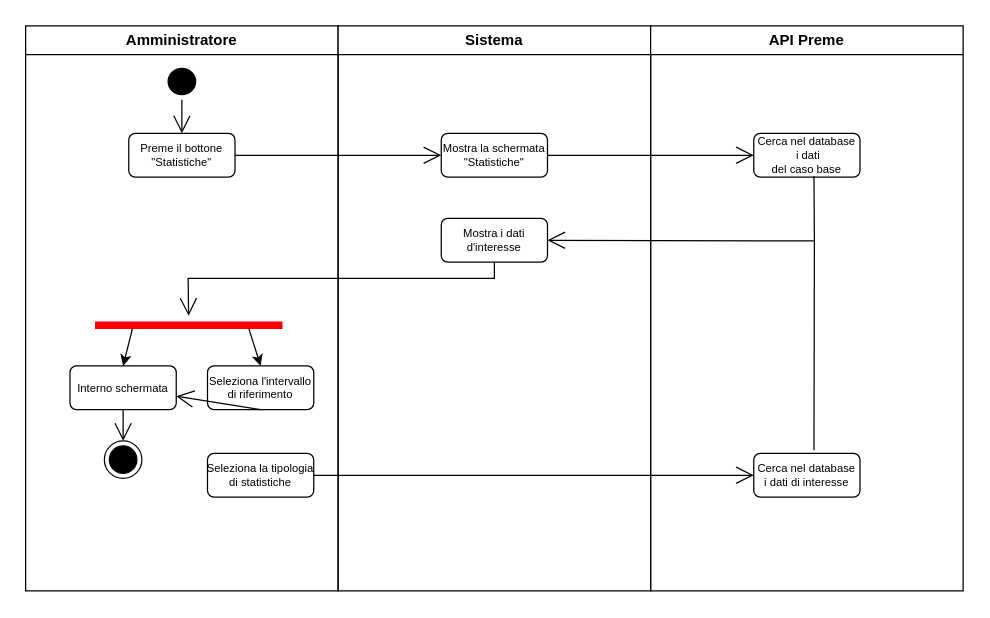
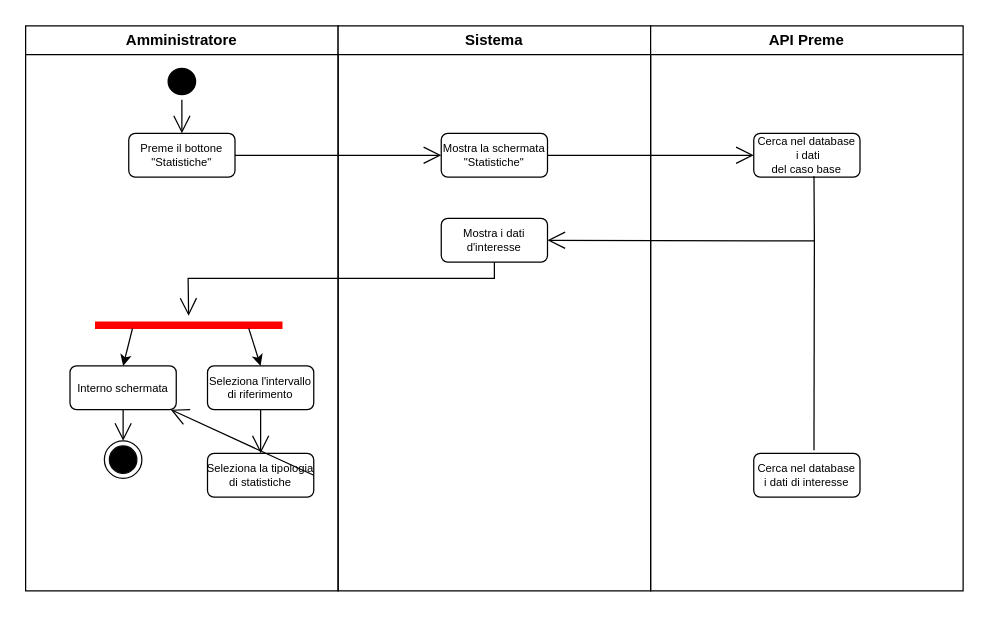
  <mxCell id="0" />
  <mxCell id="1" parent="0" />
  <mxCell id="2" value="Amministratore" style="swimlane;whiteSpace=wrap" parent="1" vertex="1"><mxGeometry x="20" y="20" width="250" height="452" as="geometry" /></mxCell>
  <mxCell id="3" value="" style="ellipse;shape=startState;fillColor=#000000;strokeColor=#000000;" parent="2" vertex="1"><mxGeometry x="110" y="30" width="30" height="29" as="geometry" /></mxCell>
  <mxCell id="4" value="Preme il bottone &#10;&quot;Statistiche&quot;" style="strokeColor=#000000;fontSize=9;rounded=1;" parent="2" vertex="1"><mxGeometry x="82.5" y="86" width="85" height="35" as="geometry" /></mxCell>
  <mxCell id="5" value="Seleziona l'intervallo&#10;di riferimento" style="strokeColor=#000000;fontSize=9;rounded=1;" parent="2" vertex="1"><mxGeometry x="145.5" y="272" width="85" height="35" as="geometry" /></mxCell>
  <mxCell id="6" value="Seleziona la tipologia&#10;di statistiche" style="strokeColor=#000000;fontSize=9;rounded=1;" parent="2" vertex="1"><mxGeometry x="145.5" y="342" width="85" height="35" as="geometry" /></mxCell>
  <mxCell id="7" value="Interno schermata" style="strokeColor=#000000;fontSize=9;rounded=1;" parent="2" vertex="1"><mxGeometry x="35.5" y="272" width="85" height="35" as="geometry" /></mxCell>
  <mxCell id="8" value="" style="ellipse;shape=endState;fillColor=#000000;strokeColor=#080808;" parent="2" vertex="1"><mxGeometry x="63" y="332" width="30" height="30" as="geometry" /></mxCell>
  <mxCell id="9" value="" style="shape=line;strokeWidth=6;strokeColor=#ff0000;rotation=0;" parent="2" vertex="1"><mxGeometry x="55.5" y="232" width="150" height="15" as="geometry" /></mxCell>
  <mxCell id="10" value="" style="endArrow=classic;html=1;rounded=0;entryX=0.5;entryY=0;entryDx=0;entryDy=0;" parent="2" target="7" edge="1"><mxGeometry width="50" height="50" relative="1" as="geometry"><mxPoint x="85.5" y="242" as="sourcePoint" /><mxPoint x="93.5" y="272" as="targetPoint" /></mxGeometry></mxCell>
  <mxCell id="11" value="" style="endArrow=classic;html=1;rounded=0;exitX=0.82;exitY=0.667;exitDx=0;exitDy=0;entryX=0.5;entryY=0;entryDx=0;entryDy=0;exitPerimeter=0;" parent="2" source="9" target="5" edge="1"><mxGeometry width="50" height="50" relative="1" as="geometry"><mxPoint x="145.5" y="262" as="sourcePoint" /><mxPoint x="145.5" y="287" as="targetPoint" /></mxGeometry></mxCell>
  <mxCell id="12" value="" style="endArrow=open;endFill=1;endSize=12;html=1;rounded=0;exitX=0.5;exitY=1;exitDx=0;exitDy=0;entryX=0.5;entryY=0;entryDx=0;entryDy=0;" edge="1" parent="2" source="3" target="4"><mxGeometry width="160" relative="1" as="geometry"><mxPoint x="410" y="282" as="sourcePoint" /><mxPoint x="570" y="282" as="targetPoint" /></mxGeometry></mxCell>
- <mxCell id="13" value="" style="endArrow=open;endFill=1;endSize=12;html=1;rounded=0;exitX=0.5;exitY=1;exitDx=0;exitDy=0;" edge="1" parent="2" source="5" target="7"><mxGeometry width="160" relative="1" as="geometry"><mxPoint x="410" y="282" as="sourcePoint" /><mxPoint x="570" y="282" as="targetPoint" /></mxGeometry></mxCell>
+ <mxCell id="13" value="" style="endArrow=open;endFill=1;endSize=12;html=1;rounded=0;exitX=0.5;exitY=1;exitDx=0;exitDy=0;entryX=0.5;entryY=0;entryDx=0;entryDy=0;" edge="1" parent="2" source="5" target="6"><mxGeometry width="160" relative="1" as="geometry"><mxPoint x="410" y="282" as="sourcePoint" /><mxPoint x="570" y="282" as="targetPoint" /></mxGeometry></mxCell>
  <mxCell id="14" value="" style="endArrow=open;endFill=1;endSize=12;html=1;rounded=0;exitX=0.5;exitY=1;exitDx=0;exitDy=0;entryX=0.5;entryY=0;entryDx=0;entryDy=0;" edge="1" parent="2" source="7" target="8"><mxGeometry width="160" relative="1" as="geometry"><mxPoint x="410" y="282" as="sourcePoint" /><mxPoint x="570" y="282" as="targetPoint" /></mxGeometry></mxCell>
  <mxCell id="15" value="Sistema" style="swimlane;whiteSpace=wrap" parent="1" vertex="1"><mxGeometry x="270" y="20" width="250" height="452" as="geometry" /></mxCell>
  <mxCell id="16" value="Mostra la schermata&#10;&quot;Statistiche&quot;" style="strokeColor=#000000;fontSize=9;rounded=1;" parent="15" vertex="1"><mxGeometry x="82.5" y="86" width="85" height="35" as="geometry" /></mxCell>
  <mxCell id="17" value="Mostra i dati&#10;d'interesse" style="strokeColor=#000000;fontSize=9;rounded=1;" parent="15" vertex="1"><mxGeometry x="82.5" y="154" width="85" height="35" as="geometry" /></mxCell>
  <mxCell id="18" value="API Preme" style="swimlane;whiteSpace=wrap" parent="1" vertex="1"><mxGeometry x="520" y="20" width="250" height="452" as="geometry" /></mxCell>
  <mxCell id="19" value="Cerca nel database&#10;i dati di interesse" style="strokeColor=#000000;fontSize=9;rounded=1;" parent="18" vertex="1"><mxGeometry x="82.5" y="342" width="85" height="35" as="geometry" /></mxCell>
  <mxCell id="20" value="Cerca nel database&#10; i dati&#10;del caso base" style="strokeColor=#000000;fontSize=9;rounded=1;" parent="18" vertex="1"><mxGeometry x="82.5" y="86" width="85" height="35" as="geometry" /></mxCell>
  <mxCell id="21" value="" style="endArrow=open;endFill=1;endSize=12;html=1;rounded=0;exitX=1;exitY=0.5;exitDx=0;exitDy=0;entryX=0;entryY=0.5;entryDx=0;entryDy=0;" edge="1" parent="1" source="16" target="20"><mxGeometry width="160" relative="1" as="geometry"><mxPoint x="442.5" y="123.16" as="sourcePoint" /><mxPoint x="580" y="122" as="targetPoint" /></mxGeometry></mxCell>
  <mxCell id="22" value="" style="endArrow=open;endFill=1;endSize=12;html=1;rounded=0;exitX=0.567;exitY=0.978;exitDx=0;exitDy=0;exitPerimeter=0;entryX=1;entryY=0.5;entryDx=0;entryDy=0;" edge="1" parent="1" source="20" target="17"><mxGeometry width="160" relative="1" as="geometry"><mxPoint x="430" y="302" as="sourcePoint" /><mxPoint x="590" y="302" as="targetPoint" /><Array as="points"><mxPoint x="651" y="192" /></Array></mxGeometry></mxCell>
  <mxCell id="23" value="" style="endArrow=none;html=1;rounded=0;entryX=0.567;entryY=-0.07;entryDx=0;entryDy=0;entryPerimeter=0;" edge="1" parent="1" target="19"><mxGeometry width="50" height="50" relative="1" as="geometry"><mxPoint x="651" y="192" as="sourcePoint" /><mxPoint x="540" y="272" as="targetPoint" /></mxGeometry></mxCell>
  <mxCell id="24" value="" style="endArrow=open;endFill=1;endSize=12;html=1;rounded=0;exitX=0.5;exitY=1;exitDx=0;exitDy=0;" edge="1" parent="1" source="17" target="9"><mxGeometry width="160" relative="1" as="geometry"><mxPoint x="430" y="302" as="sourcePoint" /><mxPoint x="140" y="242" as="targetPoint" /><Array as="points"><mxPoint x="395" y="222" /><mxPoint x="150" y="222" /></Array></mxGeometry></mxCell>
  <mxCell id="25" value="" style="endArrow=open;endFill=1;endSize=12;html=1;rounded=0;exitX=1;exitY=0.5;exitDx=0;exitDy=0;entryX=0;entryY=0.5;entryDx=0;entryDy=0;" edge="1" parent="1" source="4" target="16"><mxGeometry width="160" relative="1" as="geometry"><mxPoint x="430" y="302" as="sourcePoint" /><mxPoint x="590" y="302" as="targetPoint" /></mxGeometry></mxCell>
- <mxCell id="26" value="" style="endArrow=open;endFill=1;endSize=12;html=1;rounded=0;exitX=1;exitY=0.5;exitDx=0;exitDy=0;entryX=0;entryY=0.5;entryDx=0;entryDy=0;" edge="1" parent="1" source="6" target="19"><mxGeometry width="160" relative="1" as="geometry"><mxPoint x="430" y="302" as="sourcePoint" /><mxPoint x="590" y="302" as="targetPoint" /></mxGeometry></mxCell>
+ <mxCell id="26" value="" style="endArrow=open;endFill=1;endSize=12;html=1;rounded=0;exitX=1;exitY=0.5;exitDx=0;exitDy=0;" edge="1" parent="1" source="6" target="7"><mxGeometry width="160" relative="1" as="geometry"><mxPoint x="430" y="302" as="sourcePoint" /><mxPoint x="590" y="302" as="targetPoint" /></mxGeometry></mxCell>
